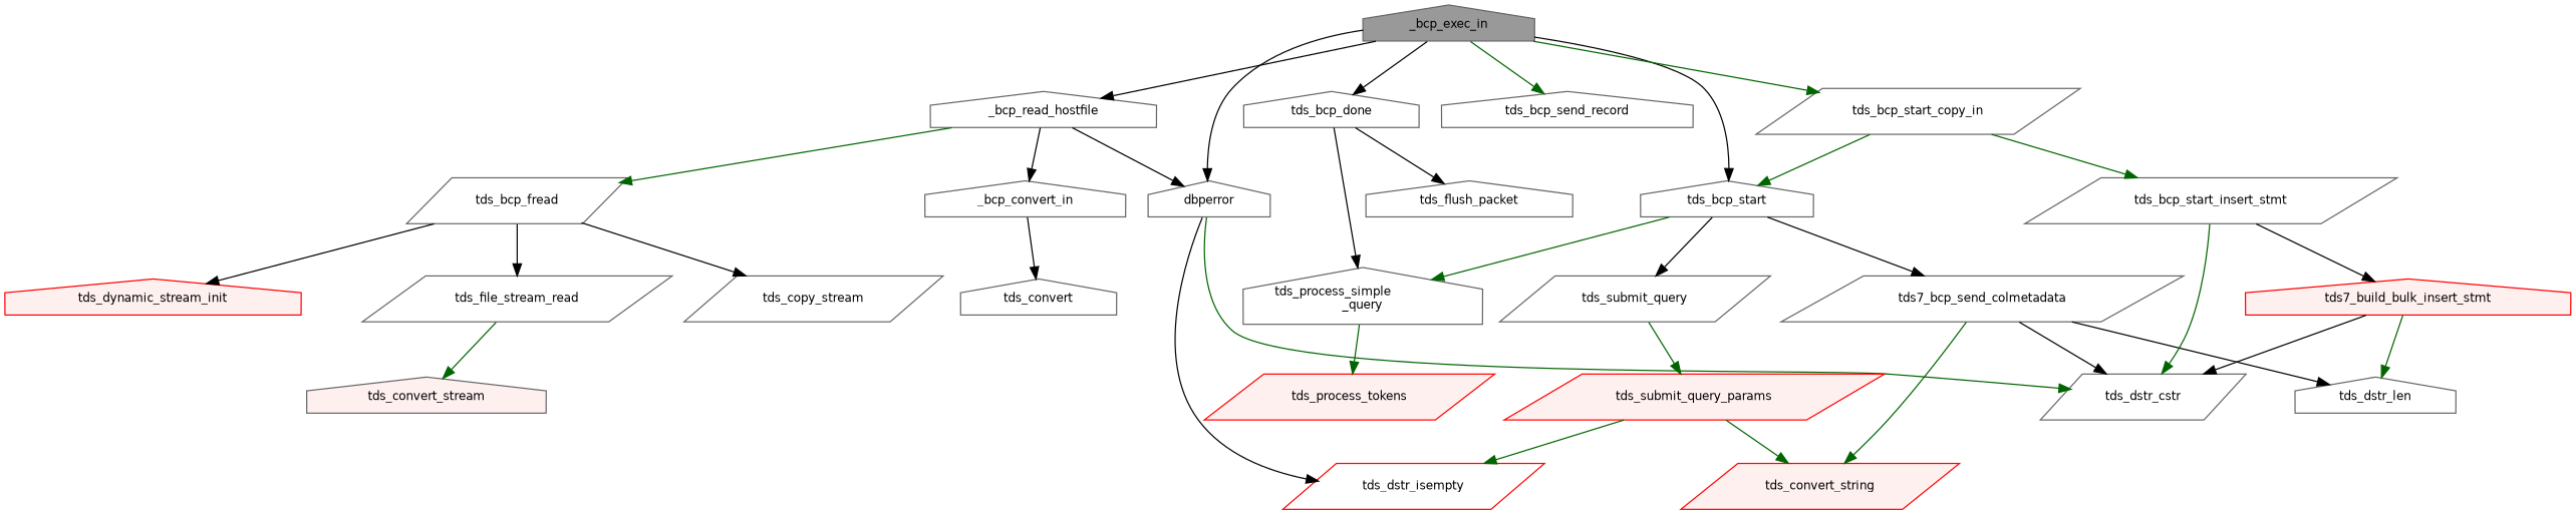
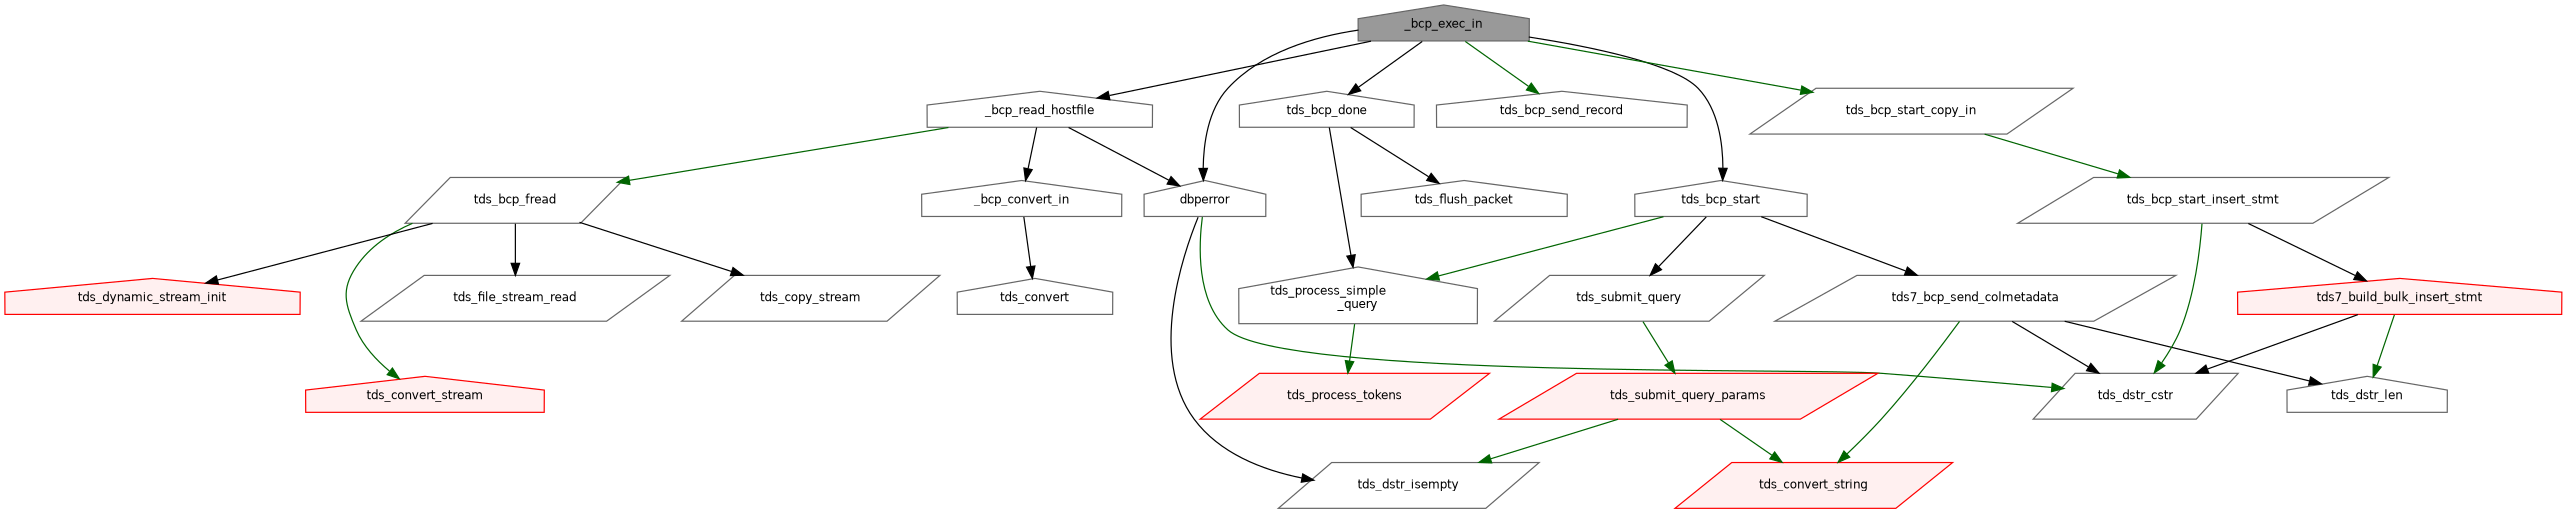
  digraph {
    rankdir=TB
    node [color=grey40 fillcolor=white fontname=Helvetica fontsize=10 shape=house style=filled]
    edge [color=black fontname=Helvetica fontsize=10 labelfontname=Helvetica labelfontsize=10 style=solid]
    n1 [color=gray40 fillcolor=grey60 fontcolor=black height=0.2 label=_bcp_exec_in width=0.4]
    n2 [height=0.2 label=_bcp_read_hostfile width=0.4]
    n3 [height=0.2 label=dbperror width=0.4]
    n4 [height=0.2 label=tds_bcp_done width=0.4]
    n5 [height=0.2 label=tds_bcp_send_record width=0.4]
    n6 [height=0.2 label=tds_bcp_start width=0.4]
    n7 [height=0.2 label=tds_bcp_start_copy_in shape=parallelogram width=0.4]
    n8 [height=0.2 label=_bcp_convert_in width=0.4]
    n9 [height=0.2 label=tds_bcp_fread shape=parallelogram width=0.4]
    n10 [height=0.2 label=tds_dstr_cstr shape=parallelogram width=0.4]
-   n11 [color=red height=0.2 label=tds_dstr_isempty shape=parallelogram width=0.4]
+   n11 [height=0.2 label=tds_dstr_isempty shape=parallelogram width=0.4]
    n12 [height=0.2 label=tds_flush_packet width=0.4]
    n13 [height=0.2 label="tds_process_simple\l_query" width=0.4]
    n14 [height=0.2 label=tds7_bcp_send_colmetadata shape=parallelogram width=0.4]
    n15 [height=0.2 label=tds_submit_query shape=parallelogram width=0.4]
    n16 [height=0.2 label=tds_bcp_start_insert_stmt shape=parallelogram width=0.4]
    n17 [height=0.2 label=tds_convert width=0.4]
-   n18 [fillcolor="#FFF0F0" height=0.2 label=tds_convert_stream width=0.4]
+   n18 [color=red fillcolor="#FFF0F0" height=0.2 label=tds_convert_stream width=0.4]
    n19 [height=0.2 label=tds_copy_stream shape=parallelogram width=0.4]
    n20 [color=red fillcolor="#FFF0F0" height=0.2 label=tds_dynamic_stream_init width=0.4]
    n21 [height=0.2 label=tds_file_stream_read shape=parallelogram width=0.4]
    n22 [color=red fillcolor="#FFF0F0" height=0.2 label=tds_process_tokens shape=parallelogram width=0.4]
    n23 [color=red fillcolor="#FFF0F0" height=0.2 label=tds_convert_string shape=parallelogram width=0.4]
    n24 [height=0.2 label=tds_dstr_len width=0.4]
    n25 [color=red fillcolor="#FFF0F0" height=0.2 label=tds_submit_query_params shape=parallelogram width=0.4]
    n26 [color=red fillcolor="#FFF0F0" height=0.2 label=tds7_build_bulk_insert_stmt width=0.4]
    n1 -> n2
    n1 -> n3
    n1 -> n4
    n1 -> n5 [color=darkgreen]
    n1 -> n6
    n1 -> n7 [color=darkgreen]
    n2 -> n3
    n2 -> n8
    n2 -> n9 [color=darkgreen]
    n3 -> n10 [color=darkgreen]
    n3 -> n11
    n4 -> n12
    n4 -> n13
    n6 -> n13 [color=darkgreen]
    n6 -> n14
    n6 -> n15
-   n7 -> n6 [color=darkgreen]
    n7 -> n16 [color=darkgreen]
    n8 -> n17
-   n21 -> n18 [color=darkgreen]
+   n9 -> n18 [color=darkgreen]
    n9 -> n19
    n9 -> n20
    n9 -> n21
    n13 -> n22 [color=darkgreen]
    n14 -> n10
    n14 -> n23 [color=darkgreen]
    n14 -> n24
    n15 -> n25 [color=darkgreen]
    n16 -> n10 [color=darkgreen]
    n16 -> n26
    n25 -> n11 [color=darkgreen]
    n25 -> n23 [color=darkgreen]
    n26 -> n10
    n26 -> n24 [color=darkgreen]
  }
